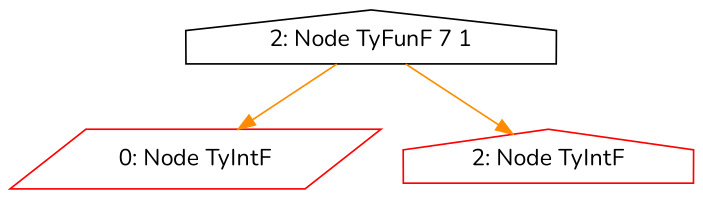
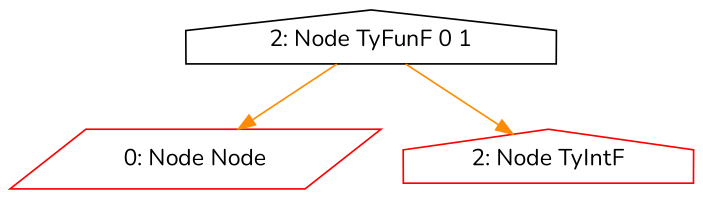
  digraph {
    fontname=Nunito
    node [color=red fontname=Nunito shape=house]
    edge [color=darkorange fontname=Nunito]
-   n1 [label="0: Node TyIntF" shape=parallelogram]
+   n1 [label="0: Node Node" shape=parallelogram]
    n2 [label="2: Node TyIntF"]
-   n3 [color=black label="2: Node TyFunF 7 1"]
+   n3 [color=black label="2: Node TyFunF 0 1"]
    n3 -> n1
    n3 -> n2
  }
